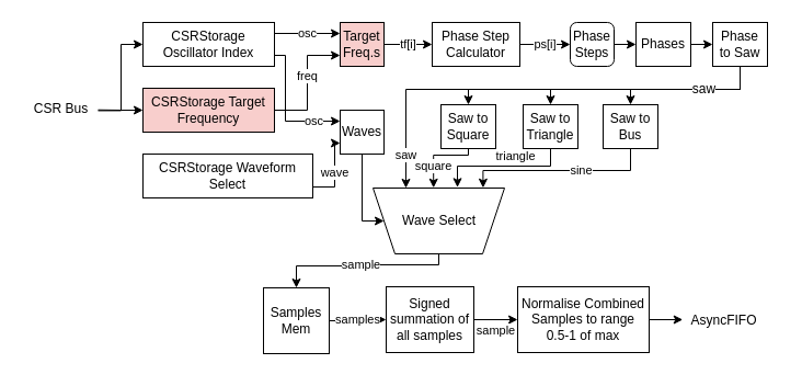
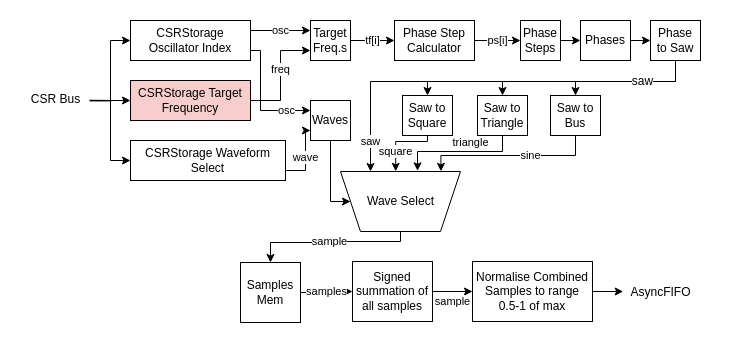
  <mxCell id="0" />
  <mxCell id="1" parent="0" />
  <mxCell id="2" style="edgeStyle=orthogonalEdgeStyle;rounded=0;orthogonalLoop=1;jettySize=auto;html=1;exitX=0;exitY=0.5;exitDx=0;exitDy=0;entryX=0.986;entryY=0.548;entryDx=0;entryDy=0;entryPerimeter=0;startArrow=classic;startFill=1;endArrow=none;endFill=0;" edge="1" parent="1" source="5" target="12"><mxGeometry relative="1" as="geometry" /></mxCell>
  <mxCell id="3" value="osc" style="edgeStyle=orthogonalEdgeStyle;rounded=0;orthogonalLoop=1;jettySize=auto;html=1;exitX=1;exitY=0.25;exitDx=0;exitDy=0;entryX=0;entryY=0.25;entryDx=0;entryDy=0;" edge="1" parent="1" source="5" target="19"><mxGeometry relative="1" as="geometry" /></mxCell>
  <mxCell id="4" value="osc" style="edgeStyle=orthogonalEdgeStyle;rounded=0;orthogonalLoop=1;jettySize=auto;html=1;exitX=1;exitY=0.75;exitDx=0;exitDy=0;entryX=0;entryY=0.25;entryDx=0;entryDy=0;" edge="1" parent="1" source="5" target="21"><mxGeometry x="0.6" relative="1" as="geometry"><Array as="points"><mxPoint x="260" y="50" /><mxPoint x="260" y="110" /></Array><mxPoint as="offset" /></mxGeometry></mxCell>
  <mxCell id="5" value="CSRStorage Oscillator Index" style="rounded=0;whiteSpace=wrap;html=1;" vertex="1" parent="1"><mxGeometry x="130" width="120" height="40" as="geometry" y="20" /></mxCell>
+ <mxCell id="6" style="edgeStyle=orthogonalEdgeStyle;rounded=0;orthogonalLoop=1;jettySize=auto;html=1;exitX=0;exitY=0.5;exitDx=0;exitDy=0;entryX=1.006;entryY=0.533;entryDx=0;entryDy=0;entryPerimeter=0;startArrow=classic;startFill=1;endArrow=none;endFill=0;" edge="1" parent="1" source="8" target="12"><mxGeometry relative="1" as="geometry" /></mxCell>
  <mxCell id="7" value="wave" style="edgeStyle=orthogonalEdgeStyle;rounded=0;orthogonalLoop=1;jettySize=auto;html=1;exitX=1;exitY=0.75;exitDx=0;exitDy=0;entryX=0;entryY=0.75;entryDx=0;entryDy=0;" edge="1" parent="1" source="8" target="21"><mxGeometry x="0.001" relative="1" as="geometry"><mxPoint as="offset" /></mxGeometry></mxCell>
  <mxCell id="8" value="CSRStorage Waveform Select" style="rounded=0;whiteSpace=wrap;html=1;" vertex="1" parent="1"><mxGeometry x="130" y="140" width="155" height="40" as="geometry" /></mxCell>
  <mxCell id="9" style="edgeStyle=orthogonalEdgeStyle;rounded=0;orthogonalLoop=1;jettySize=auto;html=1;exitX=0;exitY=0.5;exitDx=0;exitDy=0;entryX=0.986;entryY=0.524;entryDx=0;entryDy=0;entryPerimeter=0;startArrow=classic;startFill=1;endArrow=none;endFill=0;" edge="1" parent="1" source="11"><mxGeometry relative="1" as="geometry"><mxPoint x="140" y="100" as="sourcePoint" /><mxPoint x="89.02" y="99.72" as="targetPoint" /></mxGeometry></mxCell>
  <mxCell id="10" value="freq" style="edgeStyle=orthogonalEdgeStyle;rounded=0;orthogonalLoop=1;jettySize=auto;html=1;exitX=1;exitY=0.5;exitDx=0;exitDy=0;entryX=0;entryY=0.75;entryDx=0;entryDy=0;" edge="1" parent="1" source="11" target="19"><mxGeometry x="0.112" relative="1" as="geometry"><mxPoint as="offset" /></mxGeometry></mxCell>
  <mxCell id="11" value="CSRStorage Target Frequency" style="rounded=0;whiteSpace=wrap;html=1;fillColor=#f8cecc;" vertex="1" parent="1"><mxGeometry x="130" y="80" width="120" height="40" as="geometry" /></mxCell>
  <mxCell id="12" value="CSR Bus" style="text;html=1;align=center;verticalAlign=middle;resizable=0;points=[];autosize=1;strokeColor=none;fillColor=none;" vertex="1" parent="1"><mxGeometry y="84" width="70" height="30" as="geometry" x="20" /></mxCell>
  <mxCell id="13" style="edgeStyle=orthogonalEdgeStyle;rounded=0;orthogonalLoop=1;jettySize=auto;html=1;exitX=1;exitY=0.5;exitDx=0;exitDy=0;entryX=0.034;entryY=0.461;entryDx=0;entryDy=0;entryPerimeter=0;" edge="1" parent="1" source="14" target="15"><mxGeometry relative="1" as="geometry"><mxPoint x="623" y="291" as="targetPoint" /></mxGeometry></mxCell>
  <mxCell id="14" value="Normalise Combined Samples to range 0.5-1 of max" style="rounded=0;whiteSpace=wrap;html=1;" vertex="1" parent="1"><mxGeometry x="472" y="261" width="120" height="60" as="geometry" /></mxCell>
  <mxCell id="15" value="AsyncFIFO" style="text;html=1;align=center;verticalAlign=middle;resizable=0;points=[];autosize=1;strokeColor=none;fillColor=none;" vertex="1" parent="1"><mxGeometry x="620" y="277" width="80" height="30" as="geometry" /></mxCell>
  <mxCell id="16" value="sample" style="edgeStyle=orthogonalEdgeStyle;rounded=0;orthogonalLoop=1;jettySize=auto;html=1;exitX=1;exitY=0.5;exitDx=0;exitDy=0;entryX=0;entryY=0.5;entryDx=0;entryDy=0;" edge="1" parent="1" source="17" target="14"><mxGeometry x="-0.018" y="-10" relative="1" as="geometry"><mxPoint as="offset" /></mxGeometry></mxCell>
  <mxCell id="17" value="Signed summation of all samples" style="whiteSpace=wrap;html=1;" vertex="1" parent="1"><mxGeometry x="352" y="261" width="80" height="60" as="geometry" /></mxCell>
  <mxCell id="18" value="tf[i]" style="edgeStyle=orthogonalEdgeStyle;rounded=0;orthogonalLoop=1;jettySize=auto;html=1;exitX=1;exitY=0.5;exitDx=0;exitDy=0;entryX=0;entryY=0.5;entryDx=0;entryDy=0;" edge="1" parent="1" source="19" target="23"><mxGeometry relative="1" as="geometry" /></mxCell>
- <mxCell id="19" value="Target Freq.s" style="whiteSpace=wrap;html=1;fillColor=#f8cecc;" vertex="1" parent="1"><mxGeometry x="310" width="40" height="40" as="geometry" y="20" /></mxCell>
+ <mxCell id="19" value="Target Freq.s" style="whiteSpace=wrap;html=1;" vertex="1" parent="1"><mxGeometry x="310" width="40" height="40" as="geometry" y="20" /></mxCell>
  <mxCell id="20" style="edgeStyle=orthogonalEdgeStyle;rounded=0;orthogonalLoop=1;jettySize=auto;html=1;exitX=0.5;exitY=1;exitDx=0;exitDy=0;entryX=1;entryY=0.5;entryDx=0;entryDy=0;" edge="1" parent="1" source="21" target="40"><mxGeometry relative="1" as="geometry"><Array as="points"><mxPoint x="330" y="201" /></Array></mxGeometry></mxCell>
  <mxCell id="21" value="Waves" style="whiteSpace=wrap;html=1;" vertex="1" parent="1"><mxGeometry x="310" y="100" width="40" height="40" as="geometry" /></mxCell>
  <mxCell id="22" value="ps[i]" style="edgeStyle=orthogonalEdgeStyle;rounded=0;orthogonalLoop=1;jettySize=auto;html=1;exitX=1;exitY=0.5;exitDx=0;exitDy=0;entryX=0;entryY=0.5;entryDx=0;entryDy=0;" edge="1" parent="1" source="23" target="25"><mxGeometry relative="1" as="geometry" /></mxCell>
  <mxCell id="23" value="Phase Step Calculator" style="whiteSpace=wrap;html=1;" vertex="1" parent="1"><mxGeometry x="394" width="80" height="40" as="geometry" y="20" /></mxCell>
  <mxCell id="24" style="edgeStyle=orthogonalEdgeStyle;rounded=0;orthogonalLoop=1;jettySize=auto;html=1;exitX=1;exitY=0.5;exitDx=0;exitDy=0;entryX=0;entryY=0.5;entryDx=0;entryDy=0;strokeWidth=1;" edge="1" parent="1" source="25" target="27"><mxGeometry relative="1" as="geometry" /></mxCell>
- <mxCell id="25" value="Phase Steps" style="whiteSpace=wrap;html=1;rounded=1;" vertex="1" parent="1"><mxGeometry x="520" width="40" height="40" as="geometry" y="20" /></mxCell>
+ <mxCell id="25" value="Phase Steps" style="whiteSpace=wrap;html=1;" vertex="1" parent="1"><mxGeometry x="520" width="40" height="40" as="geometry" y="20" /></mxCell>
  <mxCell id="26" style="edgeStyle=orthogonalEdgeStyle;rounded=0;orthogonalLoop=1;jettySize=auto;html=1;exitX=1;exitY=0.5;exitDx=0;exitDy=0;entryX=0;entryY=0.5;entryDx=0;entryDy=0;" edge="1" parent="1" source="27" target="32"><mxGeometry relative="1" as="geometry" /></mxCell>
  <mxCell id="27" value="Phases" style="whiteSpace=wrap;html=1;" vertex="1" parent="1"><mxGeometry x="580" width="50" height="40" as="geometry" y="20" /></mxCell>
  <mxCell id="28" style="edgeStyle=orthogonalEdgeStyle;rounded=0;orthogonalLoop=1;jettySize=auto;html=1;exitX=0.5;exitY=1;exitDx=0;exitDy=0;entryX=0.5;entryY=0;entryDx=0;entryDy=0;" edge="1" parent="1" source="32" target="34"><mxGeometry relative="1" as="geometry"><Array as="points"><mxPoint x="675" y="81" /><mxPoint x="427" y="81" /></Array></mxGeometry></mxCell>
  <mxCell id="29" style="edgeStyle=orthogonalEdgeStyle;rounded=0;orthogonalLoop=1;jettySize=auto;html=1;exitX=0.5;exitY=1;exitDx=0;exitDy=0;entryX=0.5;entryY=0;entryDx=0;entryDy=0;" edge="1" parent="1" source="32" target="36"><mxGeometry relative="1" as="geometry"><Array as="points"><mxPoint x="675" y="81" /><mxPoint x="502" y="81" /></Array></mxGeometry></mxCell>
  <mxCell id="30" style="edgeStyle=orthogonalEdgeStyle;rounded=0;orthogonalLoop=1;jettySize=auto;html=1;exitX=0.5;exitY=1;exitDx=0;exitDy=0;entryX=0.5;entryY=0;entryDx=0;entryDy=0;" edge="1" parent="1" source="32" target="38"><mxGeometry relative="1" as="geometry"><Array as="points"><mxPoint x="675" y="81" /><mxPoint x="575" y="81" /></Array></mxGeometry></mxCell>
  <mxCell id="31" value="saw" style="edgeStyle=orthogonalEdgeStyle;rounded=0;orthogonalLoop=1;jettySize=auto;html=1;exitX=0.5;exitY=1;exitDx=0;exitDy=0;entryX=0.75;entryY=1;entryDx=0;entryDy=0;" edge="1" parent="1" source="32" target="40"><mxGeometry x="0.856" relative="1" as="geometry"><Array as="points"><mxPoint x="675" y="81" /><mxPoint x="370" y="81" /></Array><mxPoint as="offset" /></mxGeometry></mxCell>
  <mxCell id="32" value="Phase&lt;br&gt;to Saw" style="whiteSpace=wrap;html=1;" vertex="1" parent="1"><mxGeometry x="650" width="50" height="40" as="geometry" y="20" /></mxCell>
  <mxCell id="33" value="square" style="edgeStyle=orthogonalEdgeStyle;rounded=0;orthogonalLoop=1;jettySize=auto;html=1;exitX=0.5;exitY=1;exitDx=0;exitDy=0;entryX=0.54;entryY=1.003;entryDx=0;entryDy=0;entryPerimeter=0;" edge="1" parent="1" source="34" target="40"><mxGeometry x="0.414" relative="1" as="geometry"><Array as="points"><mxPoint x="427" y="141" /><mxPoint x="395" y="141" /></Array><mxPoint as="offset" /></mxGeometry></mxCell>
  <mxCell id="34" value="Saw to Square" style="whiteSpace=wrap;html=1;" vertex="1" parent="1"><mxGeometry x="402" y="95" width="50" height="40" as="geometry" /></mxCell>
  <mxCell id="35" value="triangle" style="edgeStyle=orthogonalEdgeStyle;rounded=0;orthogonalLoop=1;jettySize=auto;html=1;exitX=0.5;exitY=1;exitDx=0;exitDy=0;entryX=0.358;entryY=1.011;entryDx=0;entryDy=0;entryPerimeter=0;spacing=2;spacingBottom=-1;" edge="1" parent="1" source="36" target="40"><mxGeometry x="-0.202" y="-10" relative="1" as="geometry"><Array as="points"><mxPoint x="502" y="151" /><mxPoint x="417" y="151" /></Array><mxPoint as="offset" /></mxGeometry></mxCell>
  <mxCell id="36" value="Saw to Triangle" style="whiteSpace=wrap;html=1;" vertex="1" parent="1"><mxGeometry x="477" y="95" width="50" height="40" as="geometry" /></mxCell>
  <mxCell id="37" value="sine" style="edgeStyle=orthogonalEdgeStyle;rounded=0;orthogonalLoop=1;jettySize=auto;html=1;exitX=0.5;exitY=1;exitDx=0;exitDy=0;entryX=0.163;entryY=1.003;entryDx=0;entryDy=0;entryPerimeter=0;" edge="1" parent="1" source="38" target="40"><mxGeometry x="-0.237" relative="1" as="geometry"><Array as="points"><mxPoint x="575" y="155" /><mxPoint x="440" y="155" /></Array><mxPoint as="offset" /></mxGeometry></mxCell>
  <mxCell id="38" value="Saw to Bus" style="whiteSpace=wrap;html=1;" vertex="1" parent="1"><mxGeometry x="550" y="95" width="50" height="40" as="geometry" /></mxCell>
  <mxCell id="39" value="sample" style="edgeStyle=orthogonalEdgeStyle;rounded=0;orthogonalLoop=1;jettySize=auto;html=1;exitX=0.5;exitY=0;exitDx=0;exitDy=0;entryX=0.5;entryY=0;entryDx=0;entryDy=0;" edge="1" parent="1" source="40" target="44"><mxGeometry relative="1" as="geometry"><Array as="points"><mxPoint x="400" y="241" /><mxPoint x="320" y="241" /><mxPoint x="270" y="242" /></Array></mxGeometry></mxCell>
  <mxCell id="40" value="" style="shape=trapezoid;perimeter=trapezoidPerimeter;whiteSpace=wrap;html=1;fixedSize=1;rotation=-180;horizontal=1;" vertex="1" parent="1"><mxGeometry x="340" y="171" width="120" height="60" as="geometry" /></mxCell>
  <mxCell id="41" value="Wave Select" style="text;html=1;align=center;verticalAlign=middle;resizable=0;points=[];autosize=1;strokeColor=none;fillColor=none;" vertex="1" parent="1"><mxGeometry x="355" y="186" width="90" height="30" as="geometry" /></mxCell>
  <mxCell id="42" value="saw" style="text;html=1;align=center;verticalAlign=middle;resizable=0;points=[];autosize=1;strokeColor=none;fillColor=none;labelBackgroundColor=default;" vertex="1" parent="1"><mxGeometry x="622" y="66" width="40" height="30" as="geometry" /></mxCell>
  <mxCell id="43" value="samples" style="edgeStyle=orthogonalEdgeStyle;rounded=0;orthogonalLoop=1;jettySize=auto;html=1;exitX=1;exitY=0.5;exitDx=0;exitDy=0;entryX=0;entryY=0.5;entryDx=0;entryDy=0;" edge="1" parent="1" source="44" target="17"><mxGeometry relative="1" as="geometry" /></mxCell>
  <mxCell id="44" value="Samples Mem" style="whiteSpace=wrap;html=1;" vertex="1" parent="1"><mxGeometry x="240" y="262" width="60" height="60" as="geometry" /></mxCell>
  <mxCell id="45" value="" style="rounded=0;whiteSpace=wrap;html=1;labelBackgroundColor=none;fontColor=none;noLabel=1;fillColor=none;strokeColor=none;" vertex="1" parent="1"><mxGeometry width="690" height="310" as="geometry" x="20" y="20" /></mxCell>
